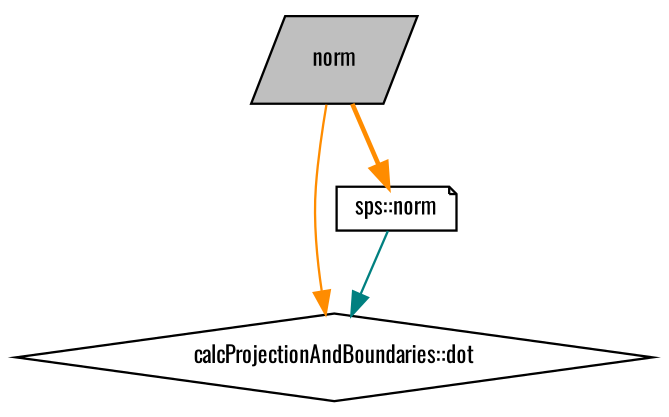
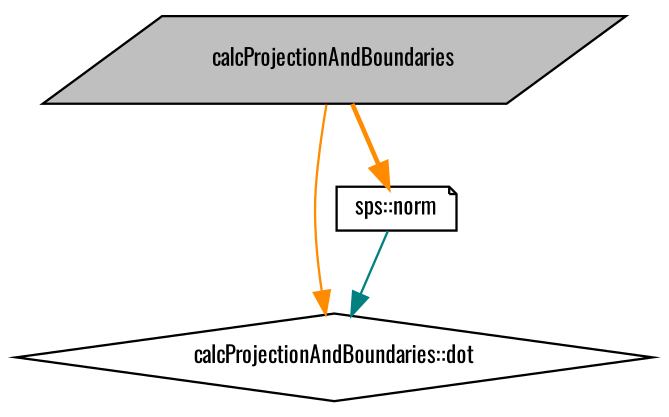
  digraph {
    fontname=Oswald
    rankdir=TB
    node [color=black fillcolor=white fontname=Oswald fontsize=10 style=filled]
    edge [color=darkorange fontname=Oswald fontsize=10 labelfontname=Helvetica labelfontsize=10 style=solid]
-   n1 [fillcolor=grey75 fontcolor=black height=0.2 label=norm shape=parallelogram width=0.4]
+   n1 [fillcolor=grey75 fontcolor=black height=0.2 label=calcProjectionAndBoundaries shape=parallelogram width=0.4]
    n2 [height=0.2 label="calcProjectionAndBoundaries::dot" shape=diamond width=0.4]
    n3 [height=0.2 label="sps::norm" shape=note width=0.4]
    n1 -> n2
    n1 -> n3 [style=bold]
    n3 -> n2 [color=teal]
  }
